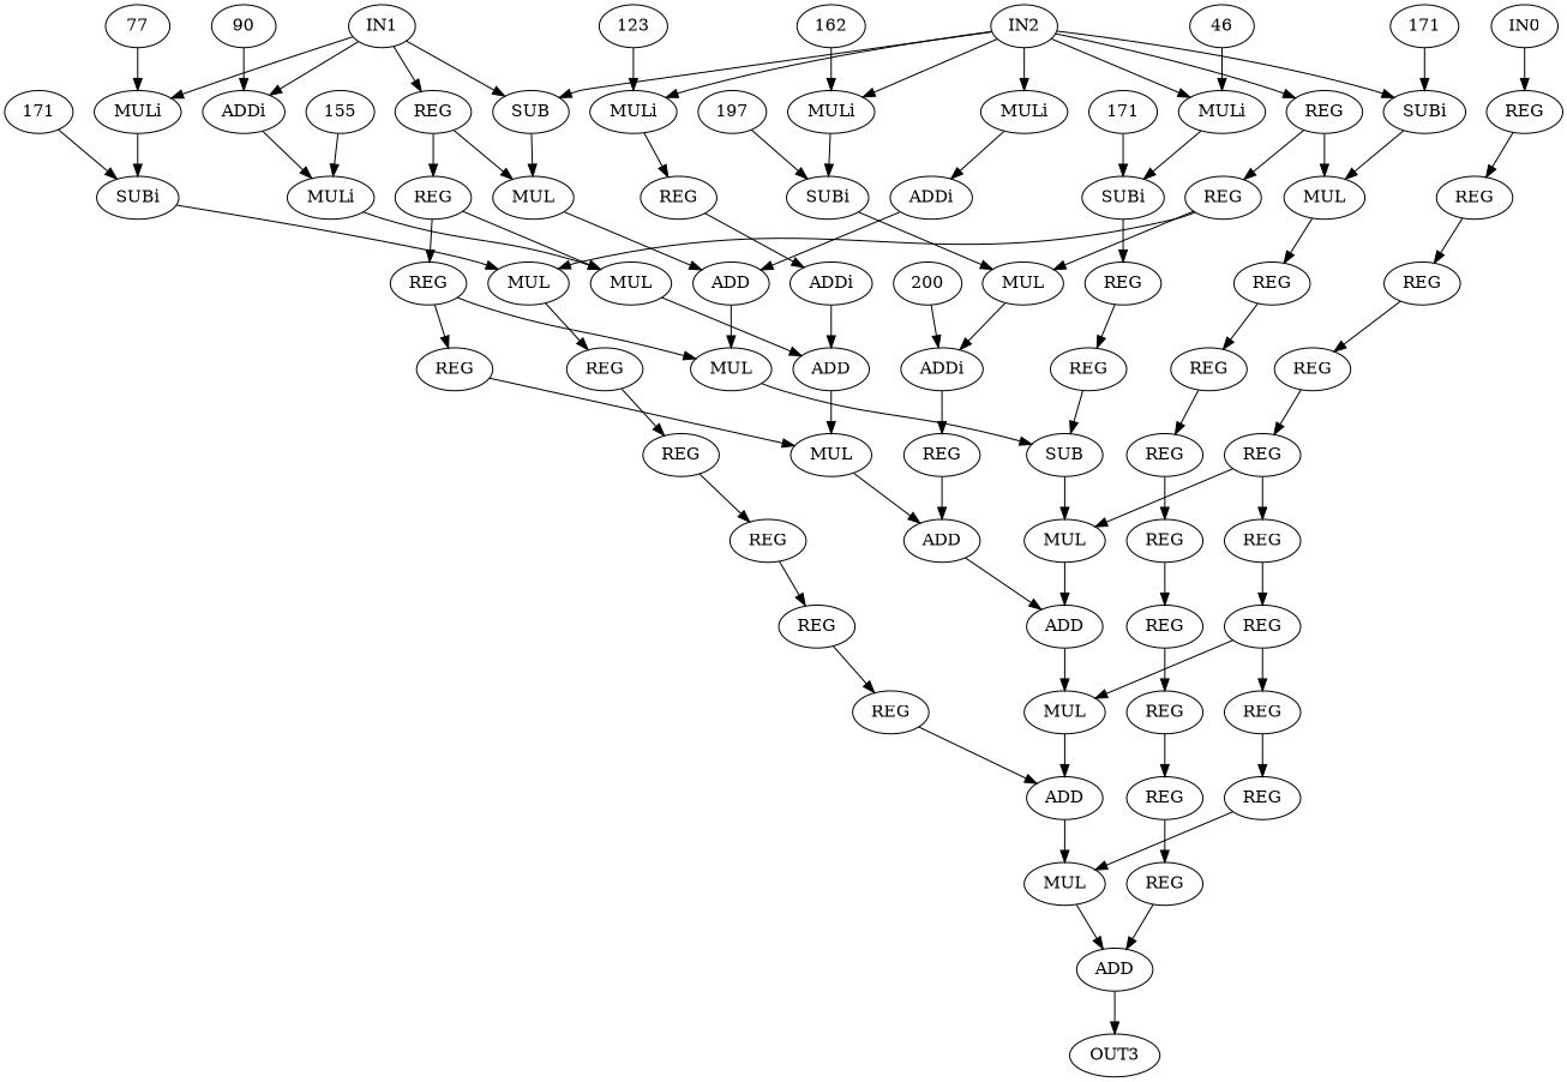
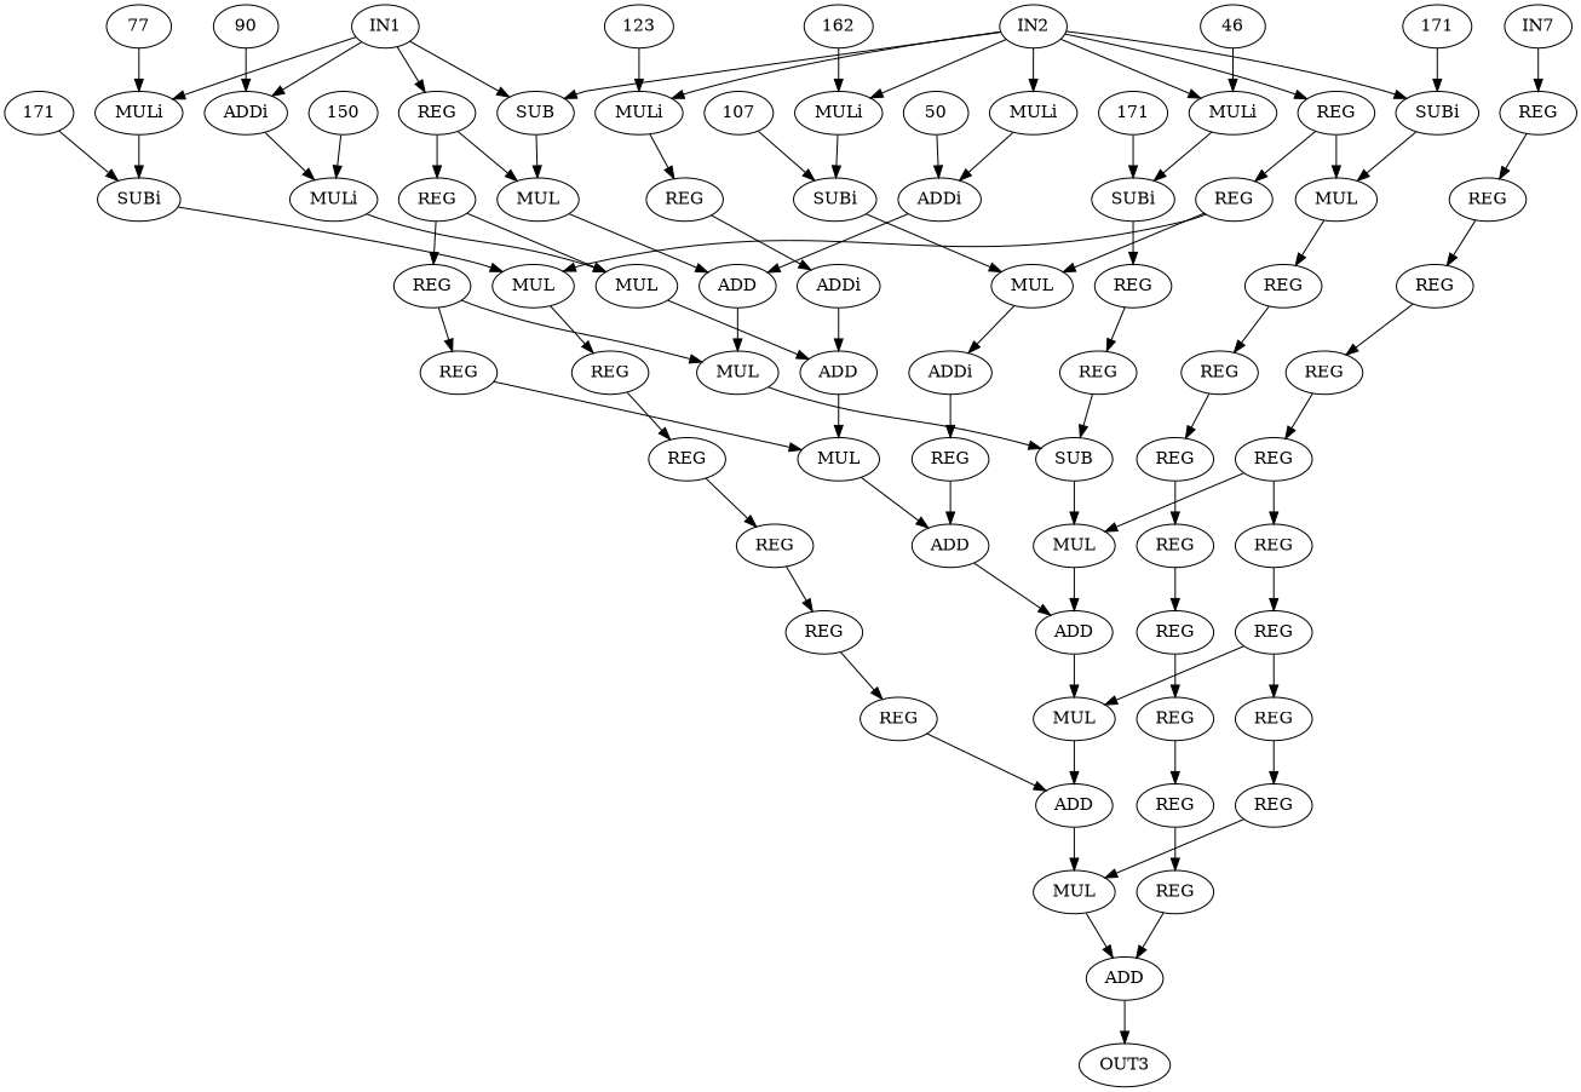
  digraph {
-   n1 [label=IN0]
+   n1 [label=IN7]
    n2 [label=REG]
    n3 [label=REG]
    n4 [label=IN1]
    n5 [label=SUB]
    n6 [VALUE=90 label=ADDi]
    n7 [VALUE=77 label=MULi]
    n8 [label=REG]
    n9 [label=MUL]
    n10 [VALUE=155 label=MULi]
    n11 [VALUE=171 label=SUBi]
    n12 [label=REG]
    n13 [label=IN2]
    n14 [VALUE=123 label=MULi]
    n15 [VALUE=138 label=MULi]
    n16 [VALUE=168 label=MULi]
    n17 [VALUE=46 label=MULi]
    n18 [VALUE=171 label=SUBi]
    n19 [label=REG]
    n20 [label=REG]
    n21 [VALUE=50 label=ADDi]
    n22 [VALUE=107 label=SUBi]
    n23 [VALUE=171 label=SUBi]
    n24 [label=MUL]
    n25 [label=REG]
    n26 [label=OUT3]
    n27 [label=MUL]
    n28 [label=ADD]
    n29 [label=MUL]
    n30 [label=ADD]
    n31 [label=MUL]
    n32 [label=MUL]
    n33 [label=SUB]
    n34 [label=MUL]
    n35 [label=REG]
    n36 [label=REG]
    n37 [label=MUL]
    n38 [label=ADD]
    n39 [label=ADD]
    n40 [label=ADD]
    n41 [label=MUL]
    n42 [label=ADD]
    n43 [label=REG]
    n44 [label=REG]
    n45 [label=MUL]
    n46 [VALUE=200 label=ADDi]
    n47 [label=REG]
    n48 [label=90]
    n49 [VALUE=38 label=ADDi]
-   n51 [label=200]
-   n52 [label=155]
+   n50 [label=50]
+   n52 [label=150]
    n53 [label=77]
    n54 [label=123]
    n55 [label=162]
    n56 [label=REG]
    n57 [label=46]
    n58 [label=171]
    n59 [label=171]
    n60 [label=REG]
    n61 [label=171]
-   n62 [label=197]
+   n62 [label=107]
    n63 [label=REG]
    n64 [label=REG]
    n65 [label=REG]
    n66 [label=REG]
    n67 [label=REG]
    n68 [label=REG]
    n69 [label=REG]
    n70 [label=REG]
    n71 [label=REG]
    n72 [label=REG]
    n73 [label=REG]
    n74 [label=REG]
    n75 [label=REG]
    n76 [label=REG]
    n77 [label=REG]
    n78 [label=REG]
    n79 [label=REG]
    n80 [label=REG]
    n1 -> n2
    n2 -> n3
    n3 -> n63
    n4 -> n5
    n4 -> n6
    n4 -> n7
    n4 -> n8
    n5 -> n9
    n6 -> n10
    n7 -> n11
    n8 -> n9
    n8 -> n12
    n9 -> n40
    n10 -> n41
    n11 -> n34
    n12 -> n41
    n12 -> n70
    n13 -> n5
    n13 -> n14
    n13 -> n15
    n13 -> n16
    n13 -> n17
    n13 -> n18
    n13 -> n19
    n14 -> n20
    n15 -> n21
    n16 -> n22
    n17 -> n23
    n18 -> n24
    n19 -> n24
    n19 -> n25
    n20 -> n49
    n21 -> n40
    n22 -> n45
    n23 -> n56
    n24 -> n43
    n25 -> n34
    n25 -> n45
    n27 -> n28
    n28 -> n26
    n29 -> n30
    n30 -> n31
    n31 -> n39
    n32 -> n33
    n33 -> n29
    n34 -> n35
    n35 -> n36
    n36 -> n72
    n37 -> n38
    n38 -> n30
    n39 -> n27
    n40 -> n32
    n41 -> n42
    n42 -> n37
    n43 -> n44
    n44 -> n75
    n45 -> n46
    n46 -> n47
    n47 -> n38
    n48 -> n6
    n49 -> n42
-   n51 -> n46
+   n50 -> n21
    n52 -> n10
    n53 -> n7
    n54 -> n14
    n55 -> n16
    n56 -> n60
    n57 -> n17
    n58 -> n11
    n59 -> n18
    n60 -> n33
    n61 -> n23
    n62 -> n22
    n63 -> n64
    n64 -> n65
    n65 -> n29
    n65 -> n66
    n66 -> n67
    n67 -> n31
    n67 -> n68
    n68 -> n69
    n69 -> n27
    n70 -> n32
    n70 -> n71
    n71 -> n37
    n72 -> n73
    n73 -> n74
    n74 -> n39
    n75 -> n76
    n76 -> n77
    n77 -> n78
    n78 -> n79
    n79 -> n80
    n80 -> n28
  }
